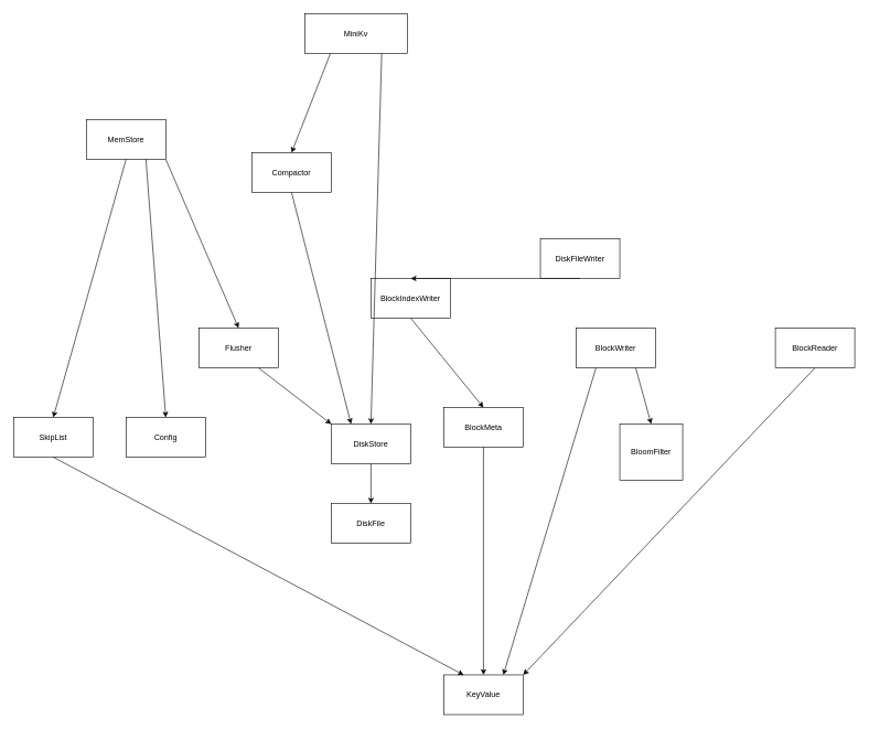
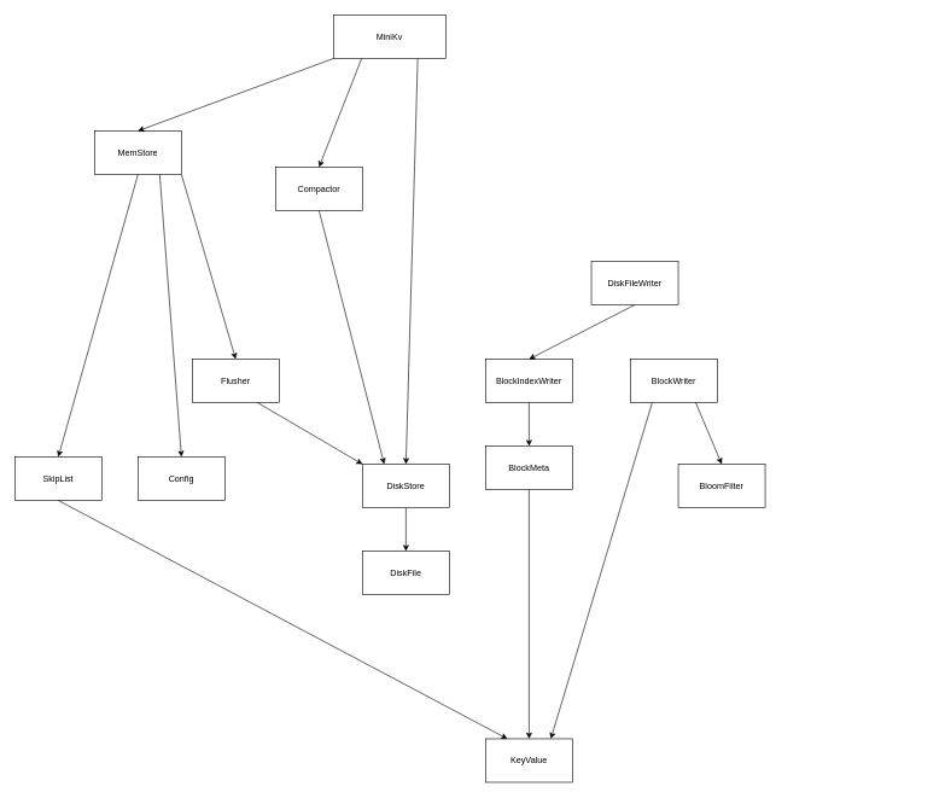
  <mxCell id="0" />
  <mxCell id="1" parent="0" />
  <mxCell id="2" value="DiskStore" style="rounded=0;whiteSpace=wrap;html=1;" vertex="1" parent="1"><mxGeometry x="500" y="640" width="120" height="60" as="geometry" /></mxCell>
  <mxCell id="3" value="" style="endArrow=classic;html=1;exitX=0.5;exitY=1;exitDx=0;exitDy=0;" edge="1" parent="1" source="2"><mxGeometry width="50" height="50" relative="1" as="geometry"><mxPoint x="630" y="740" as="sourcePoint" /><mxPoint x="560" y="760" as="targetPoint" /></mxGeometry></mxCell>
  <mxCell id="4" value="DiskFile" style="rounded=0;whiteSpace=wrap;html=1;" vertex="1" parent="1"><mxGeometry x="500" y="760" width="120" height="60" as="geometry" /></mxCell>
  <mxCell id="5" value="DiskFileWriter" style="rounded=0;whiteSpace=wrap;html=1;" vertex="1" parent="1"><mxGeometry x="816" y="360" width="120" height="60" as="geometry" /></mxCell>
  <mxCell id="6" value="BlockWriter" style="rounded=0;whiteSpace=wrap;html=1;" vertex="1" parent="1"><mxGeometry x="870" y="495" width="120" height="60" as="geometry" /></mxCell>
- <mxCell id="7" value="BlockIndexWriter" style="rounded=0;whiteSpace=wrap;html=1;" vertex="1" parent="1"><mxGeometry x="560" y="420" width="120" height="60" as="geometry" /></mxCell>
+ <mxCell id="7" value="BlockIndexWriter" style="rounded=0;whiteSpace=wrap;html=1;" vertex="1" parent="1"><mxGeometry x="670" y="495" width="120" height="60" as="geometry" /></mxCell>
  <mxCell id="8" value="" style="endArrow=classic;html=1;entryX=0.5;entryY=0;entryDx=0;entryDy=0;" edge="1" parent="1" target="7"><mxGeometry width="50" height="50" relative="1" as="geometry"><mxPoint x="876" y="420" as="sourcePoint" /><mxPoint x="786" y="410" as="targetPoint" /></mxGeometry></mxCell>
  <mxCell id="9" value="BlockMeta" style="rounded=0;whiteSpace=wrap;html=1;" vertex="1" parent="1"><mxGeometry x="670" y="615" width="120" height="60" as="geometry" /></mxCell>
  <mxCell id="10" value="" style="endArrow=classic;html=1;exitX=0.5;exitY=1;exitDx=0;exitDy=0;entryX=0.5;entryY=0;entryDx=0;entryDy=0;" edge="1" parent="1" source="7" target="9"><mxGeometry width="50" height="50" relative="1" as="geometry"><mxPoint x="736" y="460" as="sourcePoint" /><mxPoint x="986" y="600" as="targetPoint" /></mxGeometry></mxCell>
  <mxCell id="11" value="MemStore" style="rounded=0;whiteSpace=wrap;html=1;" vertex="1" parent="1"><mxGeometry x="130" y="180" width="120" height="60" as="geometry" /></mxCell>
  <mxCell id="12" value="SkipList" style="rounded=0;whiteSpace=wrap;html=1;" vertex="1" parent="1"><mxGeometry x="20" y="630" width="120" height="60" as="geometry" /></mxCell>
- <mxCell id="13" value="Flusher" style="rounded=0;whiteSpace=wrap;html=1;" vertex="1" parent="1"><mxGeometry x="300" y="495" width="120" height="60" as="geometry" /></mxCell>
+ <mxCell id="13" value="Flusher" style="rounded=0;whiteSpace=wrap;html=1;" vertex="1" parent="1"><mxGeometry x="265" y="495" width="120" height="60" as="geometry" /></mxCell>
  <mxCell id="14" value="Config" style="rounded=0;whiteSpace=wrap;html=1;" vertex="1" parent="1"><mxGeometry x="190" y="630" width="120" height="60" as="geometry" /></mxCell>
  <mxCell id="15" value="" style="endArrow=classic;html=1;exitX=0.75;exitY=1;exitDx=0;exitDy=0;entryX=0.5;entryY=0;entryDx=0;entryDy=0;" edge="1" parent="1" source="11" target="14"><mxGeometry width="50" height="50" relative="1" as="geometry"><mxPoint x="380" y="635" as="sourcePoint" /><mxPoint x="430" y="585" as="targetPoint" /></mxGeometry></mxCell>
  <mxCell id="16" value="" style="endArrow=classic;html=1;exitX=0.5;exitY=1;exitDx=0;exitDy=0;entryX=0.5;entryY=0;entryDx=0;entryDy=0;" edge="1" parent="1" source="11" target="12"><mxGeometry width="50" height="50" relative="1" as="geometry"><mxPoint x="330" y="557" as="sourcePoint" /><mxPoint x="260" y="615" as="targetPoint" /></mxGeometry></mxCell>
  <mxCell id="17" value="" style="endArrow=classic;html=1;exitX=1;exitY=1;exitDx=0;exitDy=0;entryX=0.5;entryY=0;entryDx=0;entryDy=0;entryPerimeter=0;" edge="1" parent="1" source="11" target="13"><mxGeometry width="50" height="50" relative="1" as="geometry"><mxPoint x="270" y="865" as="sourcePoint" /><mxPoint x="320" y="815" as="targetPoint" /></mxGeometry></mxCell>
  <mxCell id="18" value="MiniKv" style="rounded=0;whiteSpace=wrap;html=1;" vertex="1" parent="1"><mxGeometry x="460" y="20" width="155" height="60" as="geometry" /></mxCell>
  <mxCell id="19" value="Compactor" style="rounded=0;whiteSpace=wrap;html=1;" vertex="1" parent="1"><mxGeometry x="380" y="230" width="120" height="60" as="geometry" /></mxCell>
+ <mxCell id="20" value="" style="endArrow=classic;html=1;exitX=0;exitY=1;exitDx=0;exitDy=0;entryX=0.5;entryY=0;entryDx=0;entryDy=0;" edge="1" parent="1" source="18" target="11"><mxGeometry width="50" height="50" relative="1" as="geometry"><mxPoint x="290" y="360" as="sourcePoint" /><mxPoint x="330" y="490" as="targetPoint" /></mxGeometry></mxCell>
  <mxCell id="21" value="" style="endArrow=classic;html=1;entryX=0.5;entryY=0;entryDx=0;entryDy=0;exitX=0.75;exitY=1;exitDx=0;exitDy=0;" edge="1" parent="1" source="18" target="2"><mxGeometry width="50" height="50" relative="1" as="geometry"><mxPoint x="370" y="300" as="sourcePoint" /><mxPoint x="420" y="250" as="targetPoint" /></mxGeometry></mxCell>
  <mxCell id="22" value="" style="endArrow=classic;html=1;entryX=0.5;entryY=0;entryDx=0;entryDy=0;exitX=0.25;exitY=1;exitDx=0;exitDy=0;" edge="1" parent="1" source="18" target="19"><mxGeometry width="50" height="50" relative="1" as="geometry"><mxPoint x="370" y="300" as="sourcePoint" /><mxPoint x="420" y="250" as="targetPoint" /></mxGeometry></mxCell>
  <mxCell id="23" value="KeyValue" style="rounded=0;whiteSpace=wrap;html=1;" vertex="1" parent="1"><mxGeometry x="670" y="1019" width="120" height="60" as="geometry" /></mxCell>
  <mxCell id="24" value="" style="endArrow=classic;html=1;entryX=0.75;entryY=0;entryDx=0;entryDy=0;exitX=0.25;exitY=1;exitDx=0;exitDy=0;" edge="1" parent="1" source="6" target="23"><mxGeometry width="50" height="50" relative="1" as="geometry"><mxPoint x="796" y="550" as="sourcePoint" /><mxPoint x="706" y="620" as="targetPoint" /></mxGeometry></mxCell>
  <mxCell id="25" value="" style="endArrow=classic;html=1;exitX=0.5;exitY=1;exitDx=0;exitDy=0;entryX=0.25;entryY=0;entryDx=0;entryDy=0;" edge="1" parent="1" source="12" target="23"><mxGeometry width="50" height="50" relative="1" as="geometry"><mxPoint x="806" y="560" as="sourcePoint" /><mxPoint x="580" y="840" as="targetPoint" /></mxGeometry></mxCell>
- <mxCell id="26" value="BloomFilter" style="rounded=0;whiteSpace=wrap;html=1;" vertex="1" parent="1"><mxGeometry x="936" y="640" width="95" height="85" as="geometry" /></mxCell>
+ <mxCell id="26" value="BloomFilter" style="rounded=0;whiteSpace=wrap;html=1;" vertex="1" parent="1"><mxGeometry x="936" y="640" width="120" height="60" as="geometry" /></mxCell>
  <mxCell id="27" value="" style="endArrow=classic;html=1;entryX=0.5;entryY=0;entryDx=0;entryDy=0;exitX=0.75;exitY=1;exitDx=0;exitDy=0;" edge="1" parent="1" source="6" target="26"><mxGeometry width="50" height="50" relative="1" as="geometry"><mxPoint x="806" y="560" as="sourcePoint" /><mxPoint x="590" y="850" as="targetPoint" /></mxGeometry></mxCell>
  <mxCell id="28" value="" style="endArrow=classic;html=1;exitX=0.5;exitY=1;exitDx=0;exitDy=0;entryX=0.5;entryY=0;entryDx=0;entryDy=0;" edge="1" parent="1" source="9" target="23"><mxGeometry width="50" height="50" relative="1" as="geometry"><mxPoint x="370" y="500" as="sourcePoint" /><mxPoint x="730" y="830" as="targetPoint" /></mxGeometry></mxCell>
- <mxCell id="29" value="BlockReader" style="rounded=0;whiteSpace=wrap;html=1;" vertex="1" parent="1"><mxGeometry x="1171" y="495" width="120" height="60" as="geometry" /></mxCell>
- <mxCell id="30" value="" style="endArrow=classic;html=1;exitX=0.5;exitY=1;exitDx=0;exitDy=0;entryX=1;entryY=0;entryDx=0;entryDy=0;" edge="1" parent="1" source="29" target="23"><mxGeometry width="50" height="50" relative="1" as="geometry"><mxPoint x="1010" y="565" as="sourcePoint" /><mxPoint x="790" y="1010" as="targetPoint" /></mxGeometry></mxCell>
  <mxCell id="31" value="" style="endArrow=classic;html=1;exitX=0.5;exitY=1;exitDx=0;exitDy=0;entryX=0.25;entryY=0;entryDx=0;entryDy=0;" edge="1" parent="1" source="19" target="2"><mxGeometry width="50" height="50" relative="1" as="geometry"><mxPoint x="580" y="590" as="sourcePoint" /><mxPoint x="630" y="540" as="targetPoint" /></mxGeometry></mxCell>
  <mxCell id="32" value="" style="endArrow=classic;html=1;entryX=0;entryY=0;entryDx=0;entryDy=0;exitX=0.75;exitY=1;exitDx=0;exitDy=0;" edge="1" parent="1" source="13" target="2"><mxGeometry width="50" height="50" relative="1" as="geometry"><mxPoint x="360" y="560" as="sourcePoint" /><mxPoint x="580" y="505" as="targetPoint" /></mxGeometry></mxCell>
